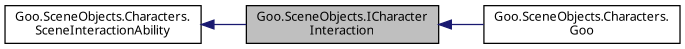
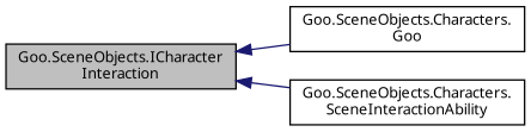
  digraph {
    fontname="Noto Sans"
    rankdir=LR
    node [color=black fillcolor=white fontname="Noto Sans" fontsize=10 shape=record style=filled]
    edge [color=midnightblue dir=back fontname="Noto Sans" fontsize=10 labelfontname=Calibrii labelfontsize=10 style=solid]
    n1 [fillcolor=grey75 fontcolor=black height=0.2 label="Goo.SceneObjects.ICharacter\lInteraction" width=0.4]
    n2 [height=0.2 label="Goo.SceneObjects.Characters.\lGoo" width=0.4]
    n3 [height=0.2 label="Goo.SceneObjects.Characters.\lSceneInteractionAbility" width=0.4]
    n1 -> n2
-   n3 -> n1
+   n1 -> n3
  }
